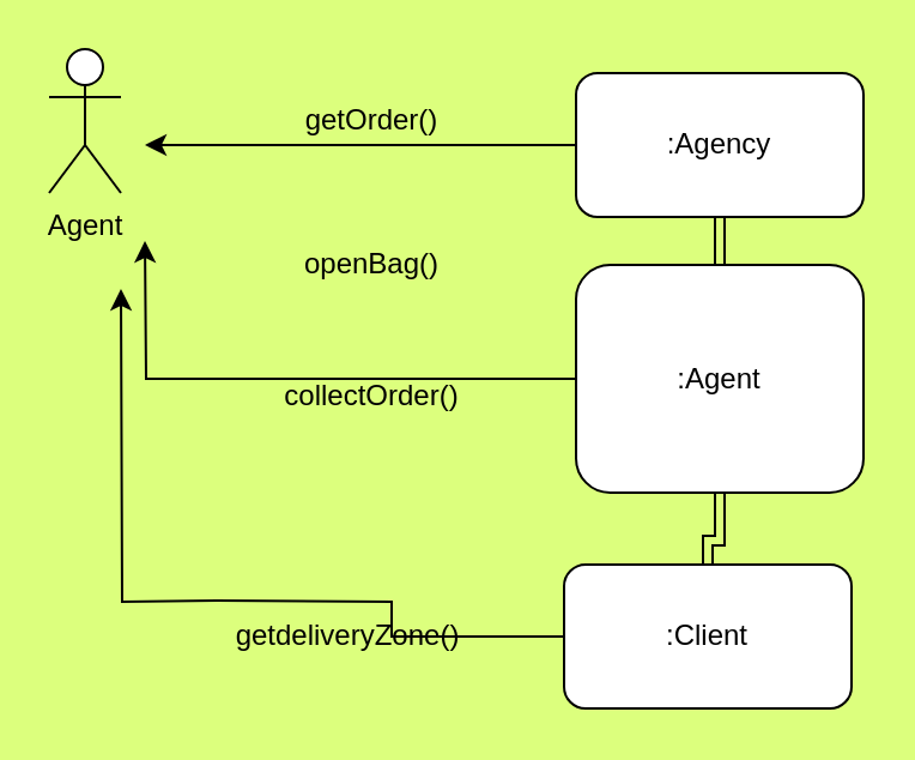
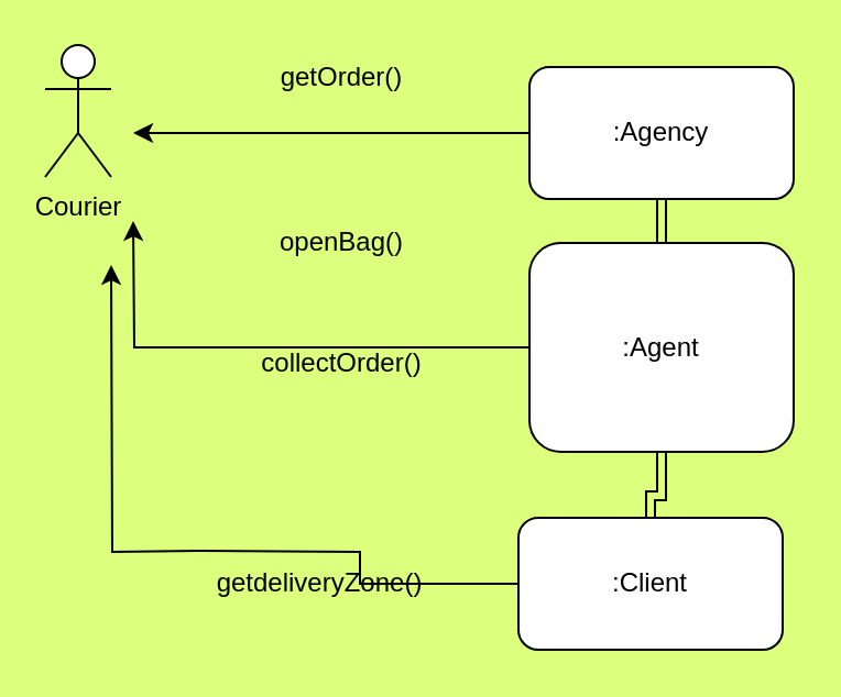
  <mxCell id="0" />
  <mxCell id="1" parent="0" />
- <mxCell id="2" value="Agent" style="shape=umlActor;verticalLabelPosition=bottom;verticalAlign=top;html=1;outlineConnect=0;" vertex="1" parent="1"><mxGeometry x="20" y="20" width="30" height="60" as="geometry" /></mxCell>
+ <mxCell id="2" value="Courier" style="shape=umlActor;verticalLabelPosition=bottom;verticalAlign=top;html=1;outlineConnect=0;" vertex="1" parent="1"><mxGeometry x="20" y="20" width="30" height="60" as="geometry" /></mxCell>
  <mxCell id="3" style="edgeStyle=orthogonalEdgeStyle;rounded=0;orthogonalLoop=1;jettySize=auto;html=1;" edge="1" parent="1" source="5"><mxGeometry relative="1" as="geometry"><mxPoint x="60" y="100" as="targetPoint" /></mxGeometry></mxCell>
  <mxCell id="4" value="" style="edgeStyle=orthogonalEdgeStyle;shape=link;rounded=0;orthogonalLoop=1;jettySize=auto;html=1;" edge="1" parent="1" source="5" target="9"><mxGeometry relative="1" as="geometry" /></mxCell>
  <mxCell id="5" value=":Agent" style="rounded=1;whiteSpace=wrap;html=1;" vertex="1" parent="1"><mxGeometry x="240" y="110" width="120" height="95" as="geometry" /></mxCell>
  <mxCell id="6" style="edgeStyle=orthogonalEdgeStyle;rounded=0;orthogonalLoop=1;jettySize=auto;html=1;entryX=0.5;entryY=0;entryDx=0;entryDy=0;shape=link;" edge="1" parent="1" source="7" target="5"><mxGeometry relative="1" as="geometry" /></mxCell>
  <mxCell id="7" value=":Agency&lt;span style=&quot;color: rgba(0, 0, 0, 0); font-family: monospace; font-size: 0px; text-align: start;&quot;&gt;%3CmxGraphModel%3E%3Croot%3E%3CmxCell%20id%3D%220%22%2F%3E%3CmxCell%20id%3D%221%22%20parent%3D%220%22%2F%3E%3CmxCell%20id%3D%222%22%20value%3D%22%3AAdmin%22%20style%3D%22rounded%3D1%3BwhiteSpace%3Dwrap%3Bhtml%3D1%3B%22%20vertex%3D%221%22%20parent%3D%221%22%3E%3CmxGeometry%20x%3D%22-10%22%20y%3D%22140%22%20width%3D%22120%22%20height%3D%2260%22%20as%3D%22geometry%22%2F%3E%3C%2FmxCell%3E%3C%2Froot%3E%3C%2FmxGraphModel&lt;/span&gt;" style="rounded=1;whiteSpace=wrap;html=1;" vertex="1" parent="1"><mxGeometry x="240" y="30" width="120" height="60" as="geometry" /></mxCell>
  <mxCell id="8" style="edgeStyle=orthogonalEdgeStyle;rounded=0;orthogonalLoop=1;jettySize=auto;html=1;startArrow=none;" edge="1" parent="1"><mxGeometry relative="1" as="geometry"><mxPoint x="50" y="120" as="targetPoint" /><mxPoint x="90" y="250" as="sourcePoint" /></mxGeometry></mxCell>
  <mxCell id="9" value=":Client" style="rounded=1;whiteSpace=wrap;html=1;" vertex="1" parent="1"><mxGeometry x="235" y="235" width="120" height="60" as="geometry" /></mxCell>
  <mxCell id="10" style="edgeStyle=orthogonalEdgeStyle;rounded=0;orthogonalLoop=1;jettySize=auto;html=1;exitX=0;exitY=0.5;exitDx=0;exitDy=0;" edge="1" parent="1" source="7"><mxGeometry relative="1" as="geometry"><mxPoint x="60" y="60" as="targetPoint" /><mxPoint x="110" y="60" as="sourcePoint" /></mxGeometry></mxCell>
  <mxCell id="11" value="openBag()" style="text;html=1;strokeColor=none;fillColor=none;align=center;verticalAlign=middle;whiteSpace=wrap;rounded=0;" vertex="1" parent="1"><mxGeometry x="100" y="95" width="110" height="30" as="geometry" /></mxCell>
  <mxCell id="12" value="" style="edgeStyle=orthogonalEdgeStyle;rounded=0;orthogonalLoop=1;jettySize=auto;html=1;endArrow=none;" edge="1" parent="1" source="9"><mxGeometry relative="1" as="geometry"><mxPoint x="90" y="250" as="targetPoint" /><mxPoint x="240" y="250" as="sourcePoint" /></mxGeometry></mxCell>
- <mxCell id="13" value="getOrder()" style="text;html=1;strokeColor=none;fillColor=none;align=center;verticalAlign=middle;whiteSpace=wrap;rounded=0;" vertex="1" parent="1"><mxGeometry x="110" y="35" width="90" height="30" as="geometry" /></mxCell>
+ <mxCell id="13" value="getOrder()" style="text;html=1;strokeColor=none;fillColor=none;align=center;verticalAlign=middle;whiteSpace=wrap;rounded=0;" vertex="1" parent="1"><mxGeometry x="110" y="20" width="90" height="30" as="geometry" /></mxCell>
  <mxCell id="14" value="collectOrder()" style="text;html=1;strokeColor=none;fillColor=none;align=center;verticalAlign=middle;whiteSpace=wrap;rounded=0;" vertex="1" parent="1"><mxGeometry x="110" y="150" width="90" height="30" as="geometry" /></mxCell>
  <mxCell id="15" value="getdeliveryZone()" style="text;html=1;strokeColor=none;fillColor=none;align=center;verticalAlign=middle;whiteSpace=wrap;rounded=0;" vertex="1" parent="1"><mxGeometry x="100" y="250" width="90" height="30" as="geometry" /></mxCell>
